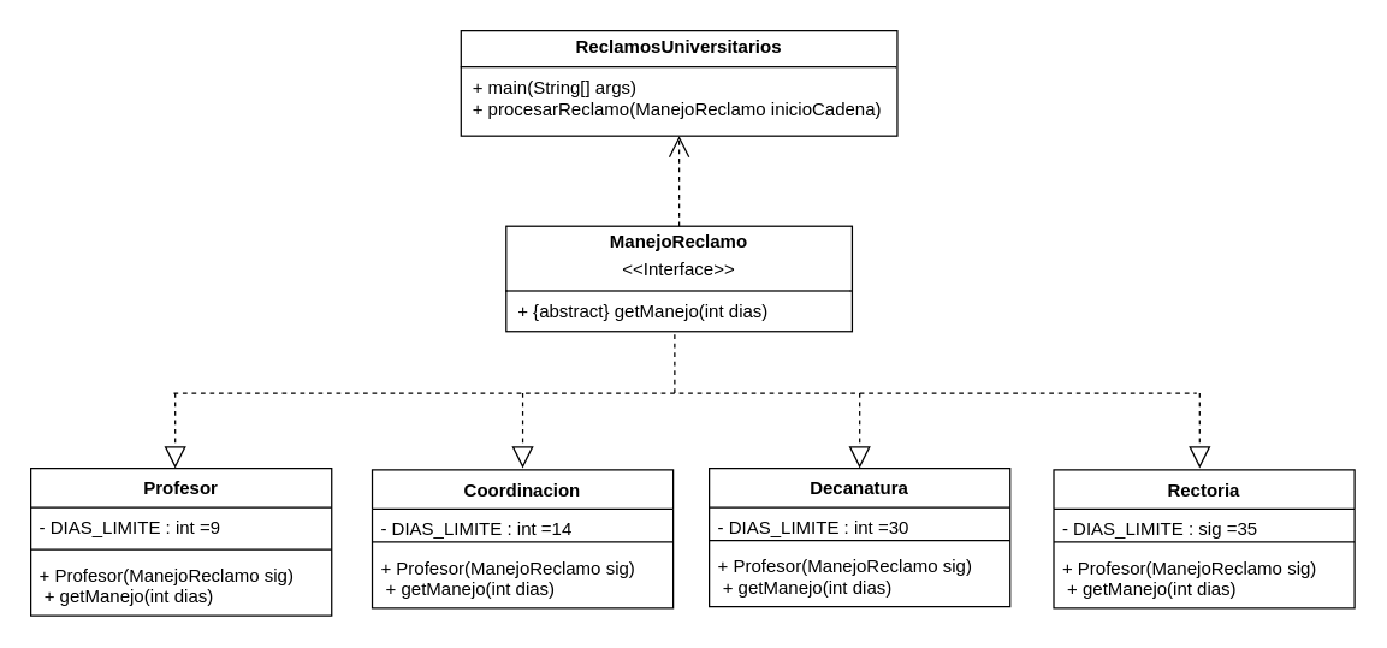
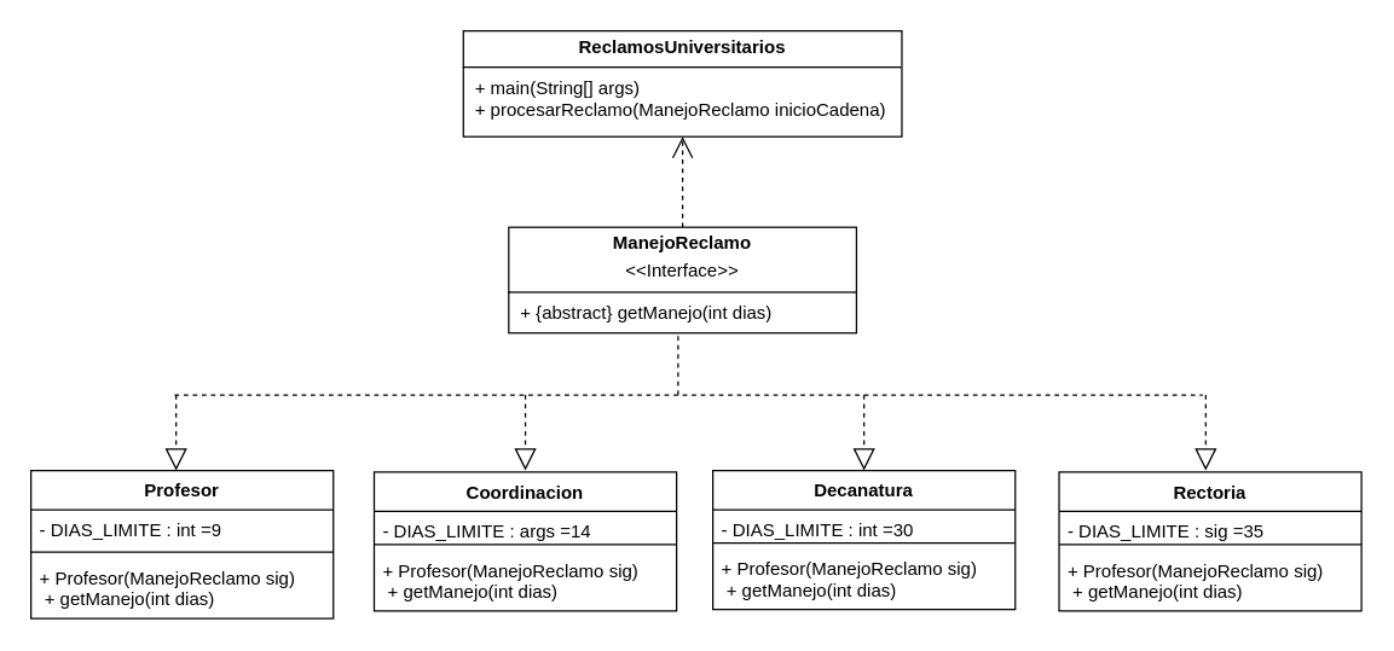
  <mxCell id="0" />
  <mxCell id="1" parent="0" />
  <mxCell id="2" value="Profesor" style="swimlane;fontStyle=1;align=center;verticalAlign=top;childLayout=stackLayout;horizontal=1;startSize=26;horizontalStack=0;resizeParent=1;resizeParentMax=0;resizeLast=0;collapsible=1;marginBottom=0;whiteSpace=wrap;html=1;" vertex="1" parent="1"><mxGeometry x="20" y="311" width="200" height="98" as="geometry" /></mxCell>
  <mxCell id="3" value="- DIAS_LIMITE : int =9" style="text;strokeColor=none;fillColor=none;align=left;verticalAlign=top;spacingLeft=4;spacingRight=4;overflow=hidden;rotatable=0;points=[[0,0.5],[1,0.5]];portConstraint=eastwest;whiteSpace=wrap;html=1;" vertex="1" parent="2"><mxGeometry y="26" width="200" height="24" as="geometry" /></mxCell>
  <mxCell id="4" value="" style="line;strokeWidth=1;fillColor=none;align=left;verticalAlign=middle;spacingTop=-1;spacingLeft=3;spacingRight=3;rotatable=0;labelPosition=right;points=[];portConstraint=eastwest;strokeColor=inherit;" vertex="1" parent="2"><mxGeometry y="50" width="200" height="8" as="geometry" /></mxCell>
  <mxCell id="5" value="&lt;div&gt;+ Profesor(ManejoReclamo sig)&lt;/div&gt;&lt;div&gt;&amp;nbsp;+ getManejo(int dias)&lt;/div&gt;" style="text;strokeColor=none;fillColor=none;align=left;verticalAlign=top;spacingLeft=4;spacingRight=4;overflow=hidden;rotatable=0;points=[[0,0.5],[1,0.5]];portConstraint=eastwest;whiteSpace=wrap;html=1;" vertex="1" parent="2"><mxGeometry y="58" width="200" height="40" as="geometry" /></mxCell>
  <mxCell id="6" value="Coordinacion" style="swimlane;fontStyle=1;align=center;verticalAlign=top;childLayout=stackLayout;horizontal=1;startSize=26;horizontalStack=0;resizeParent=1;resizeParentMax=0;resizeLast=0;collapsible=1;marginBottom=0;whiteSpace=wrap;html=1;" vertex="1" parent="1"><mxGeometry x="247" y="312" width="200" height="92" as="geometry" /></mxCell>
- <mxCell id="7" value="- DIAS_LIMITE : int =14" style="text;strokeColor=none;fillColor=none;align=left;verticalAlign=top;spacingLeft=4;spacingRight=4;overflow=hidden;rotatable=0;points=[[0,0.5],[1,0.5]];portConstraint=eastwest;whiteSpace=wrap;html=1;" vertex="1" parent="6"><mxGeometry y="26" width="200" height="18" as="geometry" /></mxCell>
+ <mxCell id="7" value="- DIAS_LIMITE : args =14" style="text;strokeColor=none;fillColor=none;align=left;verticalAlign=top;spacingLeft=4;spacingRight=4;overflow=hidden;rotatable=0;points=[[0,0.5],[1,0.5]];portConstraint=eastwest;whiteSpace=wrap;html=1;" vertex="1" parent="6"><mxGeometry y="26" width="200" height="18" as="geometry" /></mxCell>
  <mxCell id="8" value="" style="line;strokeWidth=1;fillColor=none;align=left;verticalAlign=middle;spacingTop=-1;spacingLeft=3;spacingRight=3;rotatable=0;labelPosition=right;points=[];portConstraint=eastwest;strokeColor=inherit;" vertex="1" parent="6"><mxGeometry y="44" width="200" height="8" as="geometry" /></mxCell>
  <mxCell id="9" value="&lt;div&gt;+ Profesor(ManejoReclamo sig)&lt;/div&gt;&lt;div&gt;&amp;nbsp;+ getManejo(int dias)&lt;/div&gt;" style="text;strokeColor=none;fillColor=none;align=left;verticalAlign=top;spacingLeft=4;spacingRight=4;overflow=hidden;rotatable=0;points=[[0,0.5],[1,0.5]];portConstraint=eastwest;whiteSpace=wrap;html=1;" vertex="1" parent="6"><mxGeometry y="52" width="200" height="40" as="geometry" /></mxCell>
  <mxCell id="10" value="Decanatura" style="swimlane;fontStyle=1;align=center;verticalAlign=top;childLayout=stackLayout;horizontal=1;startSize=26;horizontalStack=0;resizeParent=1;resizeParentMax=0;resizeLast=0;collapsible=1;marginBottom=0;whiteSpace=wrap;html=1;" vertex="1" parent="1"><mxGeometry x="471" y="311" width="200" height="92" as="geometry" /></mxCell>
  <mxCell id="11" value="- DIAS_LIMITE : int =30" style="text;strokeColor=none;fillColor=none;align=left;verticalAlign=top;spacingLeft=4;spacingRight=4;overflow=hidden;rotatable=0;points=[[0,0.5],[1,0.5]];portConstraint=eastwest;whiteSpace=wrap;html=1;" vertex="1" parent="10"><mxGeometry y="26" width="200" height="18" as="geometry" /></mxCell>
  <mxCell id="12" value="" style="line;strokeWidth=1;fillColor=none;align=left;verticalAlign=middle;spacingTop=-1;spacingLeft=3;spacingRight=3;rotatable=0;labelPosition=right;points=[];portConstraint=eastwest;strokeColor=inherit;" vertex="1" parent="10"><mxGeometry y="44" width="200" height="8" as="geometry" /></mxCell>
  <mxCell id="13" value="&lt;div&gt;+ Profesor(ManejoReclamo sig)&lt;/div&gt;&lt;div&gt;&amp;nbsp;+ getManejo(int dias)&lt;/div&gt;" style="text;strokeColor=none;fillColor=none;align=left;verticalAlign=top;spacingLeft=4;spacingRight=4;overflow=hidden;rotatable=0;points=[[0,0.5],[1,0.5]];portConstraint=eastwest;whiteSpace=wrap;html=1;" vertex="1" parent="10"><mxGeometry y="52" width="200" height="40" as="geometry" /></mxCell>
  <mxCell id="14" value="Rectoria" style="swimlane;fontStyle=1;align=center;verticalAlign=top;childLayout=stackLayout;horizontal=1;startSize=26;horizontalStack=0;resizeParent=1;resizeParentMax=0;resizeLast=0;collapsible=1;marginBottom=0;whiteSpace=wrap;html=1;" vertex="1" parent="1"><mxGeometry x="700" y="312" width="200" height="92" as="geometry" /></mxCell>
  <mxCell id="15" value="- DIAS_LIMITE : sig =35" style="text;strokeColor=none;fillColor=none;align=left;verticalAlign=top;spacingLeft=4;spacingRight=4;overflow=hidden;rotatable=0;points=[[0,0.5],[1,0.5]];portConstraint=eastwest;whiteSpace=wrap;html=1;" vertex="1" parent="14"><mxGeometry y="26" width="200" height="18" as="geometry" /></mxCell>
  <mxCell id="16" value="" style="line;strokeWidth=1;fillColor=none;align=left;verticalAlign=middle;spacingTop=-1;spacingLeft=3;spacingRight=3;rotatable=0;labelPosition=right;points=[];portConstraint=eastwest;strokeColor=inherit;" vertex="1" parent="14"><mxGeometry y="44" width="200" height="8" as="geometry" /></mxCell>
  <mxCell id="17" value="&lt;div&gt;+ Profesor(ManejoReclamo sig)&lt;/div&gt;&lt;div&gt;&amp;nbsp;+ getManejo(int dias)&lt;/div&gt;" style="text;strokeColor=none;fillColor=none;align=left;verticalAlign=top;spacingLeft=4;spacingRight=4;overflow=hidden;rotatable=0;points=[[0,0.5],[1,0.5]];portConstraint=eastwest;whiteSpace=wrap;html=1;" vertex="1" parent="14"><mxGeometry y="52" width="200" height="40" as="geometry" /></mxCell>
  <mxCell id="18" value="&lt;p style=&quot;margin: 4px 0px 0px; text-align: center;&quot;&gt;&lt;b&gt;ManejoReclamo&lt;/b&gt;&lt;/p&gt;&lt;p style=&quot;margin: 4px 0px 0px; text-align: center;&quot;&gt;&amp;lt;&amp;lt;Interface&amp;gt;&amp;gt;&lt;/p&gt;&lt;hr size=&quot;1&quot; style=&quot;border-style:solid;&quot;&gt;&lt;p style=&quot;margin:0px;margin-left:8px;&quot;&gt;+ {abstract} getManejo(int dias)&lt;/p&gt;" style="verticalAlign=top;align=left;overflow=fill;html=1;whiteSpace=wrap;" vertex="1" parent="1"><mxGeometry x="336" y="150" width="230" height="70" as="geometry" /></mxCell>
  <mxCell id="19" value="&lt;p style=&quot;margin: 4px 0px 0px; text-align: center;&quot;&gt;&lt;b&gt;ReclamosUniversitarios&lt;/b&gt;&lt;/p&gt;&lt;hr size=&quot;1&quot; style=&quot;border-style:solid;&quot;&gt;&lt;p style=&quot;margin:0px;margin-left:8px;&quot;&gt;+ main(String[] args)&lt;/p&gt;&lt;p style=&quot;margin:0px;margin-left:8px;&quot;&gt;&lt;span style=&quot;background-color: transparent; color: light-dark(rgb(0, 0, 0), rgb(255, 255, 255));&quot;&gt;+ procesarReclamo(ManejoReclamo inicioCadena)&lt;/span&gt;&lt;/p&gt;" style="verticalAlign=top;align=left;overflow=fill;html=1;whiteSpace=wrap;" vertex="1" parent="1"><mxGeometry x="306" y="20" width="290" height="70" as="geometry" /></mxCell>
  <mxCell id="20" value="" style="endArrow=open;endSize=12;dashed=1;html=1;rounded=0;exitX=0.5;exitY=0;exitDx=0;exitDy=0;" edge="1" parent="1" source="18" target="19"><mxGeometry width="160" relative="1" as="geometry"><mxPoint x="486" y="290" as="sourcePoint" /><mxPoint x="646" y="120" as="targetPoint" /></mxGeometry></mxCell>
  <mxCell id="21" value="" style="endArrow=block;dashed=1;endFill=0;endSize=12;html=1;rounded=0;" edge="1" parent="1" target="10"><mxGeometry width="160" relative="1" as="geometry"><mxPoint x="571" y="261" as="sourcePoint" /><mxPoint x="705" y="291" as="targetPoint" /><Array as="points"><mxPoint x="571" y="311" /></Array></mxGeometry></mxCell>
  <mxCell id="22" value="" style="endArrow=block;dashed=1;endFill=0;endSize=12;html=1;rounded=0;" edge="1" parent="1"><mxGeometry width="160" relative="1" as="geometry"><mxPoint x="797" y="261" as="sourcePoint" /><mxPoint x="797" y="311" as="targetPoint" /><Array as="points"><mxPoint x="797" y="311" /></Array></mxGeometry></mxCell>
  <mxCell id="23" value="" style="endArrow=block;dashed=1;endFill=0;endSize=12;html=1;rounded=0;" edge="1" parent="1"><mxGeometry width="160" relative="1" as="geometry"><mxPoint x="347" y="261" as="sourcePoint" /><mxPoint x="347" y="311" as="targetPoint" /><Array as="points"><mxPoint x="347" y="311" /></Array></mxGeometry></mxCell>
  <mxCell id="24" value="" style="endArrow=block;dashed=1;endFill=0;endSize=12;html=1;rounded=0;" edge="1" parent="1"><mxGeometry width="160" relative="1" as="geometry"><mxPoint x="116" y="261" as="sourcePoint" /><mxPoint x="116" y="311" as="targetPoint" /><Array as="points"><mxPoint x="116" y="311" /></Array></mxGeometry></mxCell>
  <mxCell id="25" value="" style="endArrow=none;dashed=1;html=1;rounded=0;" edge="1" parent="1"><mxGeometry width="50" height="50" relative="1" as="geometry"><mxPoint x="115" y="261" as="sourcePoint" /><mxPoint x="795" y="261" as="targetPoint" /></mxGeometry></mxCell>
  <mxCell id="26" value="" style="endArrow=none;dashed=1;html=1;rounded=0;" edge="1" parent="1"><mxGeometry width="50" height="50" relative="1" as="geometry"><mxPoint x="448" y="261" as="sourcePoint" /><mxPoint x="448" y="221" as="targetPoint" /></mxGeometry></mxCell>
